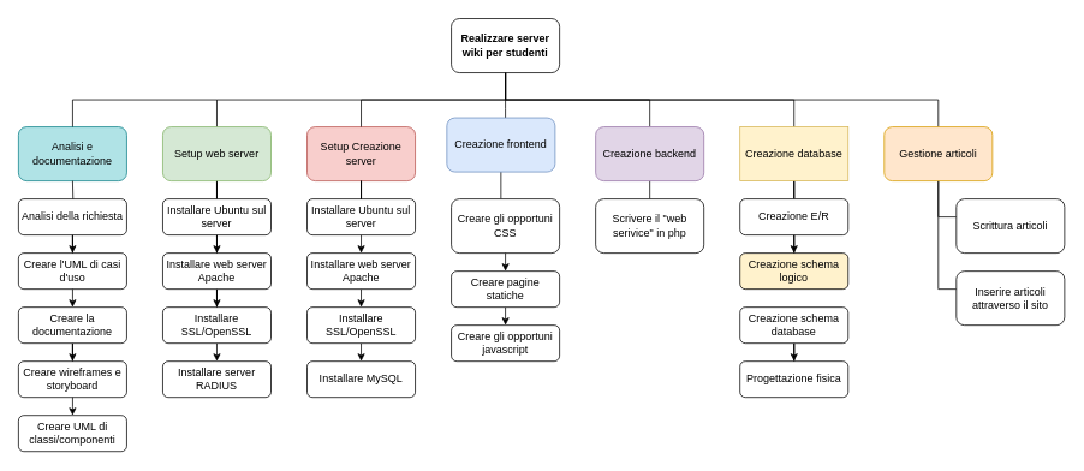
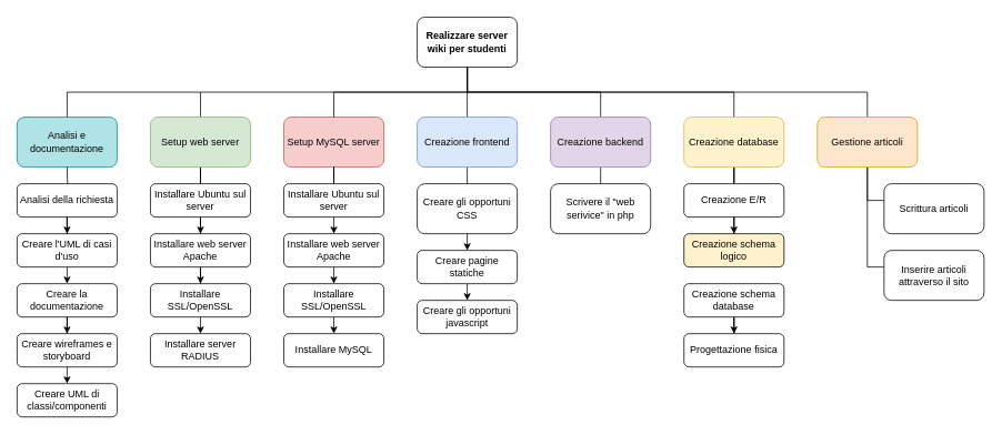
  <mxCell id="0" />
  <mxCell id="1" parent="0" />
  <mxCell id="2" style="edgeStyle=orthogonalEdgeStyle;rounded=0;orthogonalLoop=1;jettySize=auto;html=1;endArrow=none;endFill=0;" parent="1" source="7" target="9" edge="1"><mxGeometry relative="1" as="geometry"><Array as="points"><mxPoint x="560" y="120" /><mxPoint x="560" y="120" /></Array></mxGeometry></mxCell>
  <mxCell id="3" style="edgeStyle=orthogonalEdgeStyle;rounded=0;orthogonalLoop=1;jettySize=auto;html=1;endArrow=none;endFill=0;" parent="1" source="7" target="14" edge="1"><mxGeometry relative="1" as="geometry"><Array as="points"><mxPoint x="560" y="110" /><mxPoint x="880" y="110" /></Array></mxGeometry></mxCell>
  <mxCell id="4" style="edgeStyle=orthogonalEdgeStyle;rounded=0;orthogonalLoop=1;jettySize=auto;html=1;endArrow=none;endFill=0;" parent="1" source="7" target="12" edge="1"><mxGeometry relative="1" as="geometry"><Array as="points"><mxPoint x="560" y="110" /><mxPoint x="1040" y="110" /></Array></mxGeometry></mxCell>
  <mxCell id="5" style="edgeStyle=orthogonalEdgeStyle;rounded=0;orthogonalLoop=1;jettySize=auto;html=1;endArrow=none;endFill=0;" parent="1" source="7" target="19" edge="1"><mxGeometry relative="1" as="geometry"><Array as="points"><mxPoint x="560" y="110" /><mxPoint x="240" y="110" /></Array></mxGeometry></mxCell>
  <mxCell id="6" style="edgeStyle=orthogonalEdgeStyle;rounded=0;orthogonalLoop=1;jettySize=auto;html=1;endArrow=none;startFill=0;" parent="1" source="7" target="33" edge="1"><mxGeometry relative="1" as="geometry"><Array as="points"><mxPoint x="560" y="110" /><mxPoint x="720" y="110" /></Array></mxGeometry></mxCell>
  <mxCell id="7" value="Realizzare server wiki per studenti" style="rounded=1;whiteSpace=wrap;html=1;fontStyle=1" parent="1" vertex="1"><mxGeometry x="500" y="20" width="120" height="60" as="geometry" /></mxCell>
  <mxCell id="8" style="edgeStyle=orthogonalEdgeStyle;rounded=0;orthogonalLoop=1;jettySize=auto;html=1;endArrow=none;endFill=0;" parent="1" source="9" target="17" edge="1"><mxGeometry relative="1" as="geometry"><Array as="points"><mxPoint x="560" y="240" /></Array></mxGeometry></mxCell>
- <mxCell id="9" value="Creazione frontend" style="rounded=1;whiteSpace=wrap;html=1;fillColor=#dae8fc;strokeColor=#6c8ebf;" parent="1" vertex="1"><mxGeometry x="495" y="130" width="120" height="60" as="geometry" /></mxCell>
+ <mxCell id="9" value="Creazione frontend" style="rounded=1;whiteSpace=wrap;html=1;fillColor=#dae8fc;strokeColor=#6c8ebf;" parent="1" vertex="1"><mxGeometry x="500" y="140" width="120" height="60" as="geometry" /></mxCell>
  <mxCell id="10" style="edgeStyle=orthogonalEdgeStyle;rounded=0;orthogonalLoop=1;jettySize=auto;html=1;endArrow=none;endFill=0;" parent="1" source="12" target="15" edge="1"><mxGeometry relative="1" as="geometry"><Array as="points"><mxPoint x="1040" y="240" /></Array></mxGeometry></mxCell>
  <mxCell id="11" style="edgeStyle=orthogonalEdgeStyle;rounded=0;orthogonalLoop=1;jettySize=auto;html=1;endArrow=none;endFill=0;" parent="1" source="12" target="16" edge="1"><mxGeometry relative="1" as="geometry"><Array as="points"><mxPoint x="1040" y="320" /></Array></mxGeometry></mxCell>
  <mxCell id="12" value="Gestione articoli" style="rounded=1;whiteSpace=wrap;html=1;fillColor=#ffe6cc;strokeColor=#d79b00;" parent="1" vertex="1"><mxGeometry x="980" y="140" width="120" height="60" as="geometry" /></mxCell>
  <mxCell id="13" style="edgeStyle=orthogonalEdgeStyle;rounded=0;orthogonalLoop=1;jettySize=auto;html=1;endArrow=none;endFill=0;" parent="1" source="14" target="21" edge="1"><mxGeometry relative="1" as="geometry" /></mxCell>
- <mxCell id="14" value="Creazione database" style="whiteSpace=wrap;html=1;fillColor=#fff2cc;strokeColor=#d6b656;rounded=0;" parent="1" vertex="1"><mxGeometry x="820" y="140" width="120" height="60" as="geometry" /></mxCell>
+ <mxCell id="14" value="Creazione database" style="rounded=1;whiteSpace=wrap;html=1;fillColor=#fff2cc;strokeColor=#d6b656;" parent="1" vertex="1"><mxGeometry x="820" y="140" width="120" height="60" as="geometry" /></mxCell>
  <mxCell id="15" value="Scrittura articoli" style="rounded=1;whiteSpace=wrap;html=1;" parent="1" vertex="1"><mxGeometry x="1060" y="220" width="120" height="60" as="geometry" /></mxCell>
  <mxCell id="16" value="Inserire articoli attraverso il sito" style="rounded=1;whiteSpace=wrap;html=1;" parent="1" vertex="1"><mxGeometry x="1060" y="300" width="120" height="60" as="geometry" /></mxCell>
  <mxCell id="17" value="Creare gli opportuni CSS" style="rounded=1;whiteSpace=wrap;html=1;" parent="1" vertex="1"><mxGeometry x="500" y="220" width="120" height="60" as="geometry" /></mxCell>
  <mxCell id="18" style="edgeStyle=orthogonalEdgeStyle;rounded=0;orthogonalLoop=1;jettySize=auto;html=1;endArrow=none;endFill=0;" parent="1" source="19" target="27" edge="1"><mxGeometry relative="1" as="geometry" /></mxCell>
  <mxCell id="19" value="Setup web server" style="rounded=1;whiteSpace=wrap;html=1;fillColor=#d5e8d4;strokeColor=#82b366;" parent="1" vertex="1"><mxGeometry x="180" y="140" width="120" height="60" as="geometry" /></mxCell>
  <mxCell id="20" style="edgeStyle=orthogonalEdgeStyle;rounded=0;orthogonalLoop=1;jettySize=auto;html=1;" parent="1" source="21" target="22" edge="1"><mxGeometry relative="1" as="geometry" /></mxCell>
  <mxCell id="21" value="Creazione E/R" style="rounded=1;whiteSpace=wrap;html=1;" parent="1" vertex="1"><mxGeometry x="820" y="220" width="120" height="40" as="geometry" /></mxCell>
  <mxCell id="22" value="Creazione schema logico" style="rounded=1;whiteSpace=wrap;html=1;fillColor=#fff2cc;" parent="1" vertex="1"><mxGeometry x="820" y="280" width="120" height="40" as="geometry" /></mxCell>
  <mxCell id="23" style="edgeStyle=orthogonalEdgeStyle;rounded=0;orthogonalLoop=1;jettySize=auto;html=1;" parent="1" source="24" target="25" edge="1"><mxGeometry relative="1" as="geometry" /></mxCell>
  <mxCell id="24" value="Creazione schema database" style="rounded=1;whiteSpace=wrap;html=1;" parent="1" vertex="1"><mxGeometry x="820" y="340" width="120" height="40" as="geometry" /></mxCell>
  <mxCell id="25" value="Progettazione fisica" style="rounded=1;whiteSpace=wrap;html=1;" parent="1" vertex="1"><mxGeometry x="820" y="400" width="120" height="40" as="geometry" /></mxCell>
  <mxCell id="26" style="edgeStyle=orthogonalEdgeStyle;rounded=0;orthogonalLoop=1;jettySize=auto;html=1;" parent="1" source="27" target="29" edge="1"><mxGeometry relative="1" as="geometry" /></mxCell>
  <mxCell id="27" value="Installare Ubuntu sul server" style="rounded=1;whiteSpace=wrap;html=1;" parent="1" vertex="1"><mxGeometry x="180" y="220" width="120" height="40" as="geometry" /></mxCell>
  <mxCell id="28" style="edgeStyle=orthogonalEdgeStyle;rounded=0;orthogonalLoop=1;jettySize=auto;html=1;" parent="1" source="29" target="31" edge="1"><mxGeometry relative="1" as="geometry" /></mxCell>
  <mxCell id="29" value="Installare web server Apache" style="rounded=1;whiteSpace=wrap;html=1;" parent="1" vertex="1"><mxGeometry x="180" y="280" width="120" height="40" as="geometry" /></mxCell>
  <mxCell id="30" value="" style="edgeStyle=none;html=1;" edge="1" parent="1" source="31" target="61"><mxGeometry relative="1" as="geometry" /></mxCell>
  <mxCell id="31" value="Installare SSL/OpenSSL" style="rounded=1;whiteSpace=wrap;html=1;" parent="1" vertex="1"><mxGeometry x="180" y="340" width="120" height="40" as="geometry" /></mxCell>
  <mxCell id="32" style="edgeStyle=orthogonalEdgeStyle;rounded=0;orthogonalLoop=1;jettySize=auto;html=1;endArrow=none;startFill=0;" parent="1" source="33" target="34" edge="1"><mxGeometry relative="1" as="geometry"><Array as="points"><mxPoint x="720" y="240" /></Array></mxGeometry></mxCell>
  <mxCell id="33" value="Creazione backend" style="rounded=1;whiteSpace=wrap;html=1;fillColor=#e1d5e7;strokeColor=#9673a6;" parent="1" vertex="1"><mxGeometry x="660" y="140" width="120" height="60" as="geometry" /></mxCell>
  <mxCell id="34" value="&lt;span style=&quot;color: rgb(0, 0, 0);&quot;&gt;Scrivere il &quot;web serivice&quot; in php&lt;/span&gt;" style="rounded=1;whiteSpace=wrap;html=1;" parent="1" vertex="1"><mxGeometry x="660" y="220" width="120" height="60" as="geometry" /></mxCell>
- <mxCell id="35" value="Setup Creazione server" style="rounded=1;whiteSpace=wrap;html=1;fillColor=#f8cecc;strokeColor=#b85450;" parent="1" vertex="1"><mxGeometry x="340" y="140" width="120" height="60" as="geometry" /></mxCell>
+ <mxCell id="35" value="Setup MySQL server" style="rounded=1;whiteSpace=wrap;html=1;fillColor=#f8cecc;strokeColor=#b85450;" parent="1" vertex="1"><mxGeometry x="340" y="140" width="120" height="60" as="geometry" /></mxCell>
  <mxCell id="36" style="edgeStyle=orthogonalEdgeStyle;rounded=0;orthogonalLoop=1;jettySize=auto;html=1;endArrow=none;endFill=0;" parent="1" source="7" target="35" edge="1"><mxGeometry relative="1" as="geometry"><Array as="points"><mxPoint x="560" y="110" /><mxPoint x="400" y="110" /></Array><mxPoint x="570" y="90" as="sourcePoint" /><mxPoint x="250" y="150" as="targetPoint" /></mxGeometry></mxCell>
  <mxCell id="37" style="edgeStyle=none;html=1;" parent="1" source="38" target="40" edge="1"><mxGeometry relative="1" as="geometry" /></mxCell>
  <mxCell id="38" value="Installare Ubuntu sul server" style="rounded=1;whiteSpace=wrap;html=1;" parent="1" vertex="1"><mxGeometry x="340" y="220" width="120" height="40" as="geometry" /></mxCell>
  <mxCell id="39" style="edgeStyle=none;html=1;" parent="1" source="40" target="42" edge="1"><mxGeometry relative="1" as="geometry" /></mxCell>
  <mxCell id="40" value="Installare web server Apache" style="rounded=1;whiteSpace=wrap;html=1;" parent="1" vertex="1"><mxGeometry x="340" y="280" width="120" height="40" as="geometry" /></mxCell>
  <mxCell id="41" style="edgeStyle=none;html=1;" parent="1" source="42" target="43" edge="1"><mxGeometry relative="1" as="geometry" /></mxCell>
  <mxCell id="42" value="Installare SSL/OpenSSL" style="rounded=1;whiteSpace=wrap;html=1;" parent="1" vertex="1"><mxGeometry x="340" y="340" width="120" height="40" as="geometry" /></mxCell>
  <mxCell id="43" value="Installare MySQL" style="rounded=1;whiteSpace=wrap;html=1;" parent="1" vertex="1"><mxGeometry x="340" y="400" width="120" height="40" as="geometry" /></mxCell>
  <mxCell id="44" style="edgeStyle=orthogonalEdgeStyle;rounded=0;orthogonalLoop=1;jettySize=auto;html=1;endArrow=none;endFill=0;" parent="1" source="35" target="38" edge="1"><mxGeometry relative="1" as="geometry"><mxPoint x="250" y="210" as="sourcePoint" /><mxPoint x="250" y="230" as="targetPoint" /></mxGeometry></mxCell>
  <mxCell id="45" value="Analisi e documentazione" style="rounded=1;whiteSpace=wrap;html=1;fillColor=#b0e3e6;strokeColor=#0e8088;" parent="1" vertex="1"><mxGeometry x="20" y="140" width="120" height="60" as="geometry" /></mxCell>
  <mxCell id="46" style="edgeStyle=orthogonalEdgeStyle;rounded=0;orthogonalLoop=1;jettySize=auto;html=1;endArrow=none;endFill=0;entryX=0.5;entryY=0;entryDx=0;entryDy=0;" parent="1" target="45" edge="1"><mxGeometry relative="1" as="geometry"><Array as="points"><mxPoint x="80" y="110" /></Array><mxPoint x="240" y="110" as="sourcePoint" /><mxPoint x="-30" y="120" as="targetPoint" /></mxGeometry></mxCell>
  <mxCell id="47" style="edgeStyle=orthogonalEdgeStyle;rounded=0;orthogonalLoop=1;jettySize=auto;html=1;" parent="1" target="49" edge="1"><mxGeometry relative="1" as="geometry"><mxPoint x="80" y="200" as="sourcePoint" /></mxGeometry></mxCell>
  <mxCell id="48" style="edgeStyle=orthogonalEdgeStyle;rounded=0;orthogonalLoop=1;jettySize=auto;html=1;" parent="1" source="49" target="50" edge="1"><mxGeometry relative="1" as="geometry" /></mxCell>
  <mxCell id="49" value="Analisi della richiesta" style="rounded=1;whiteSpace=wrap;html=1;" parent="1" vertex="1"><mxGeometry x="20" y="220" width="120" height="40" as="geometry" /></mxCell>
  <mxCell id="50" value="Creare l'UML di casi d'uso" style="rounded=1;whiteSpace=wrap;html=1;" parent="1" vertex="1"><mxGeometry x="20" y="280" width="120" height="40" as="geometry" /></mxCell>
  <mxCell id="51" style="edgeStyle=orthogonalEdgeStyle;rounded=0;orthogonalLoop=1;jettySize=auto;html=1;" parent="1" target="53" edge="1"><mxGeometry relative="1" as="geometry"><mxPoint x="80" y="320" as="sourcePoint" /><Array as="points"><mxPoint x="80" y="330" /><mxPoint x="80" y="330" /></Array></mxGeometry></mxCell>
  <mxCell id="52" style="edgeStyle=orthogonalEdgeStyle;rounded=0;orthogonalLoop=1;jettySize=auto;html=1;" parent="1" source="53" target="54" edge="1"><mxGeometry relative="1" as="geometry" /></mxCell>
  <mxCell id="53" value="Creare la documentazione" style="rounded=1;whiteSpace=wrap;html=1;" parent="1" vertex="1"><mxGeometry x="20" y="340" width="120" height="40" as="geometry" /></mxCell>
  <mxCell id="54" value="Creare wireframes e storyboard" style="rounded=1;whiteSpace=wrap;html=1;" parent="1" vertex="1"><mxGeometry x="20" y="400" width="120" height="40" as="geometry" /></mxCell>
  <mxCell id="55" style="edgeStyle=orthogonalEdgeStyle;rounded=0;orthogonalLoop=1;jettySize=auto;html=1;" parent="1" target="56" edge="1"><mxGeometry relative="1" as="geometry"><mxPoint x="80" y="440" as="sourcePoint" /><Array as="points"><mxPoint x="80" y="450" /><mxPoint x="80" y="450" /></Array></mxGeometry></mxCell>
  <mxCell id="56" value="Creare UML di classi/componenti" style="rounded=1;whiteSpace=wrap;html=1;" parent="1" vertex="1"><mxGeometry x="20" y="460" width="120" height="40" as="geometry" /></mxCell>
  <mxCell id="57" style="edgeStyle=none;html=1;" parent="1" target="59" edge="1"><mxGeometry relative="1" as="geometry"><mxPoint x="560" y="280" as="sourcePoint" /></mxGeometry></mxCell>
  <mxCell id="58" style="edgeStyle=none;html=1;" parent="1" source="59" target="60" edge="1"><mxGeometry relative="1" as="geometry" /></mxCell>
  <mxCell id="59" value="&lt;span style=&quot;color: rgb(0, 0, 0);&quot;&gt;Creare pagine statiche&lt;/span&gt;" style="rounded=1;whiteSpace=wrap;html=1;" parent="1" vertex="1"><mxGeometry x="500" y="300" width="120" height="40" as="geometry" /></mxCell>
  <mxCell id="60" value="Creare gli opportuni javascript" style="rounded=1;whiteSpace=wrap;html=1;" parent="1" vertex="1"><mxGeometry x="500" y="360" width="120" height="40" as="geometry" /></mxCell>
  <mxCell id="61" value="Installare server RADIUS" style="rounded=1;whiteSpace=wrap;html=1;" vertex="1" parent="1"><mxGeometry x="180" y="400" width="120" height="40" as="geometry" /></mxCell>
